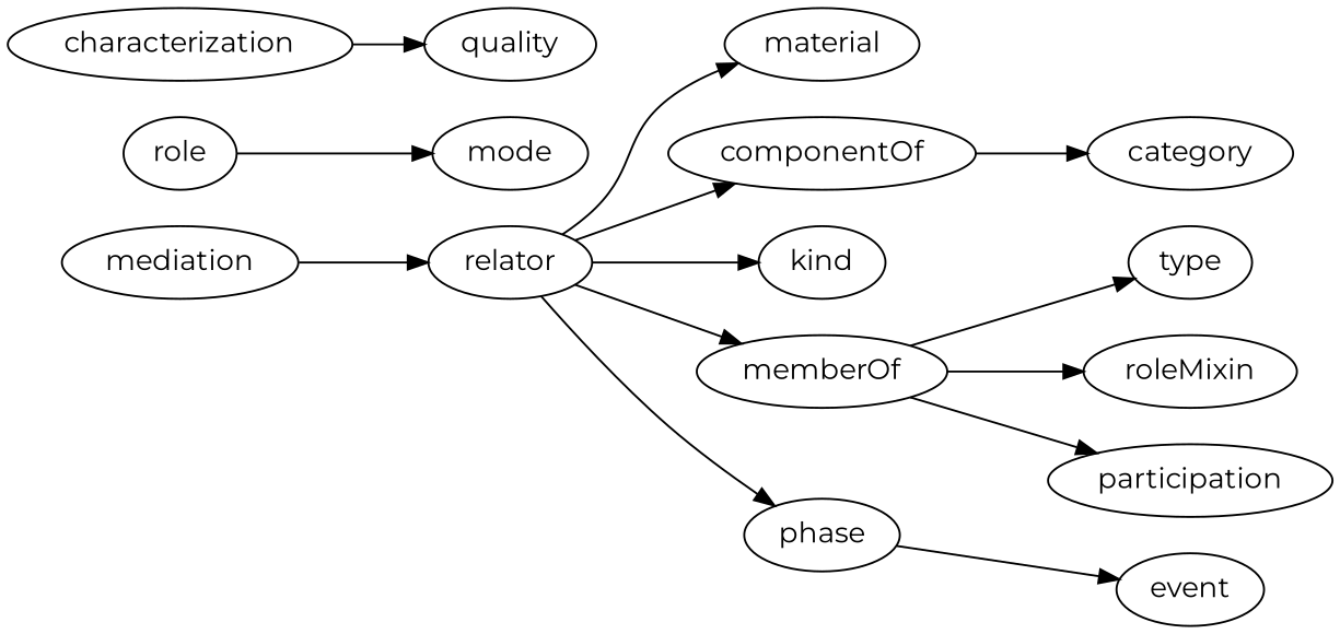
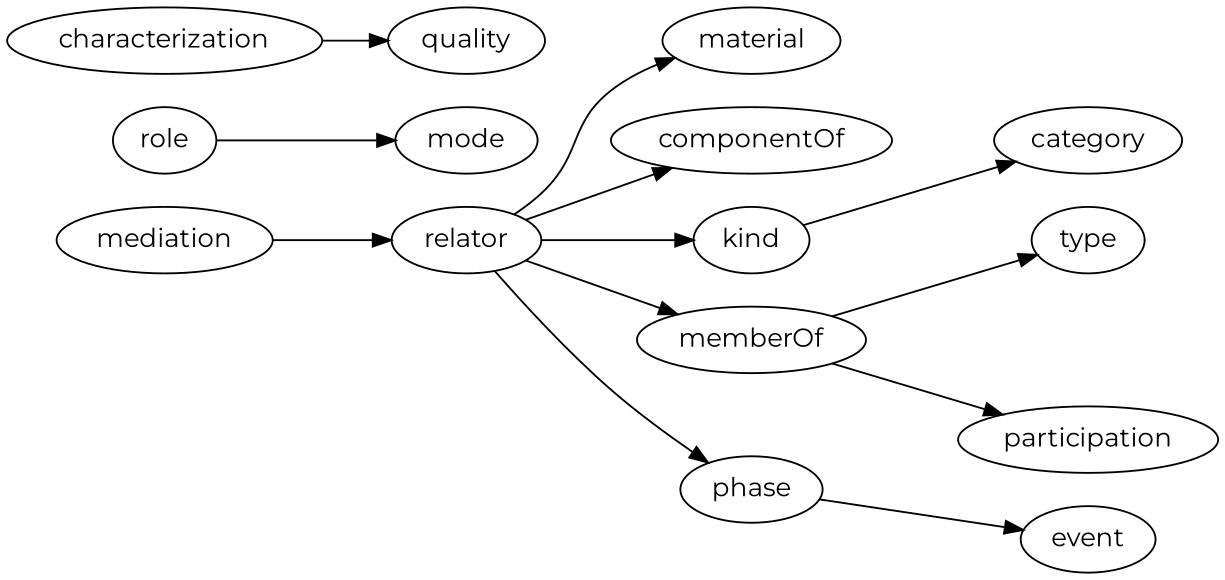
  strict digraph {
    fontname=Montserrat
    rankdir=LR
    node [fontname=Montserrat]
    edge [fontname=Montserrat]
    mediation
    relator
    material
    componentOf
    kind
    memberOf
    phase
    role
    mode
    category
    type
-   roleMixin
    participation
    characterization
    quality
    event
    mediation -> relator
    relator -> material
    relator -> componentOf
    relator -> kind
    relator -> memberOf
    relator -> phase
-   componentOf -> category
+   kind -> category
    memberOf -> type
-   memberOf -> roleMixin
    memberOf -> participation
    phase -> event
    role -> mode
    characterization -> quality
  }
